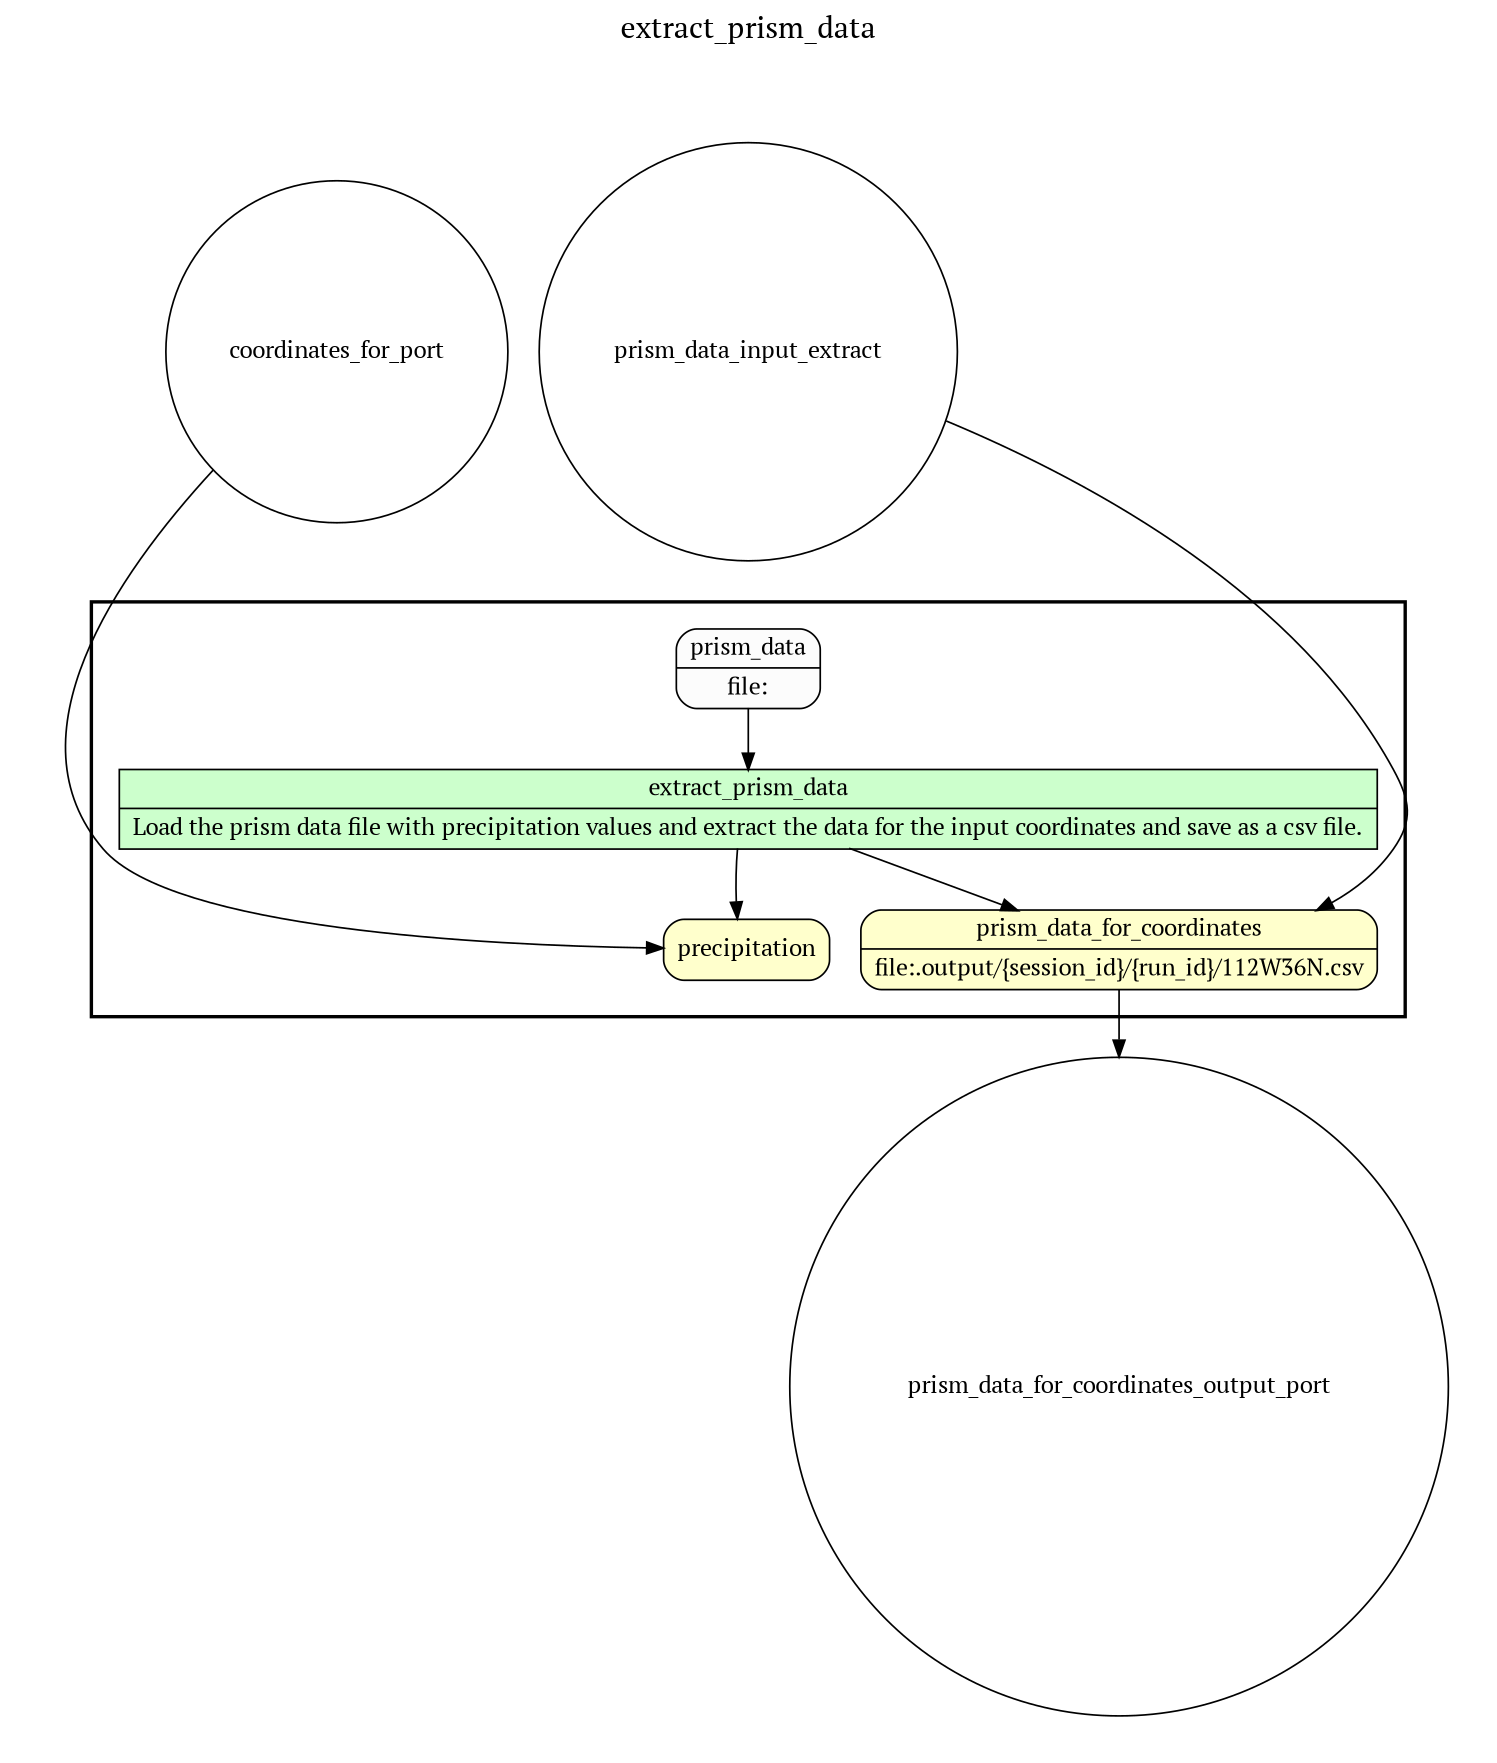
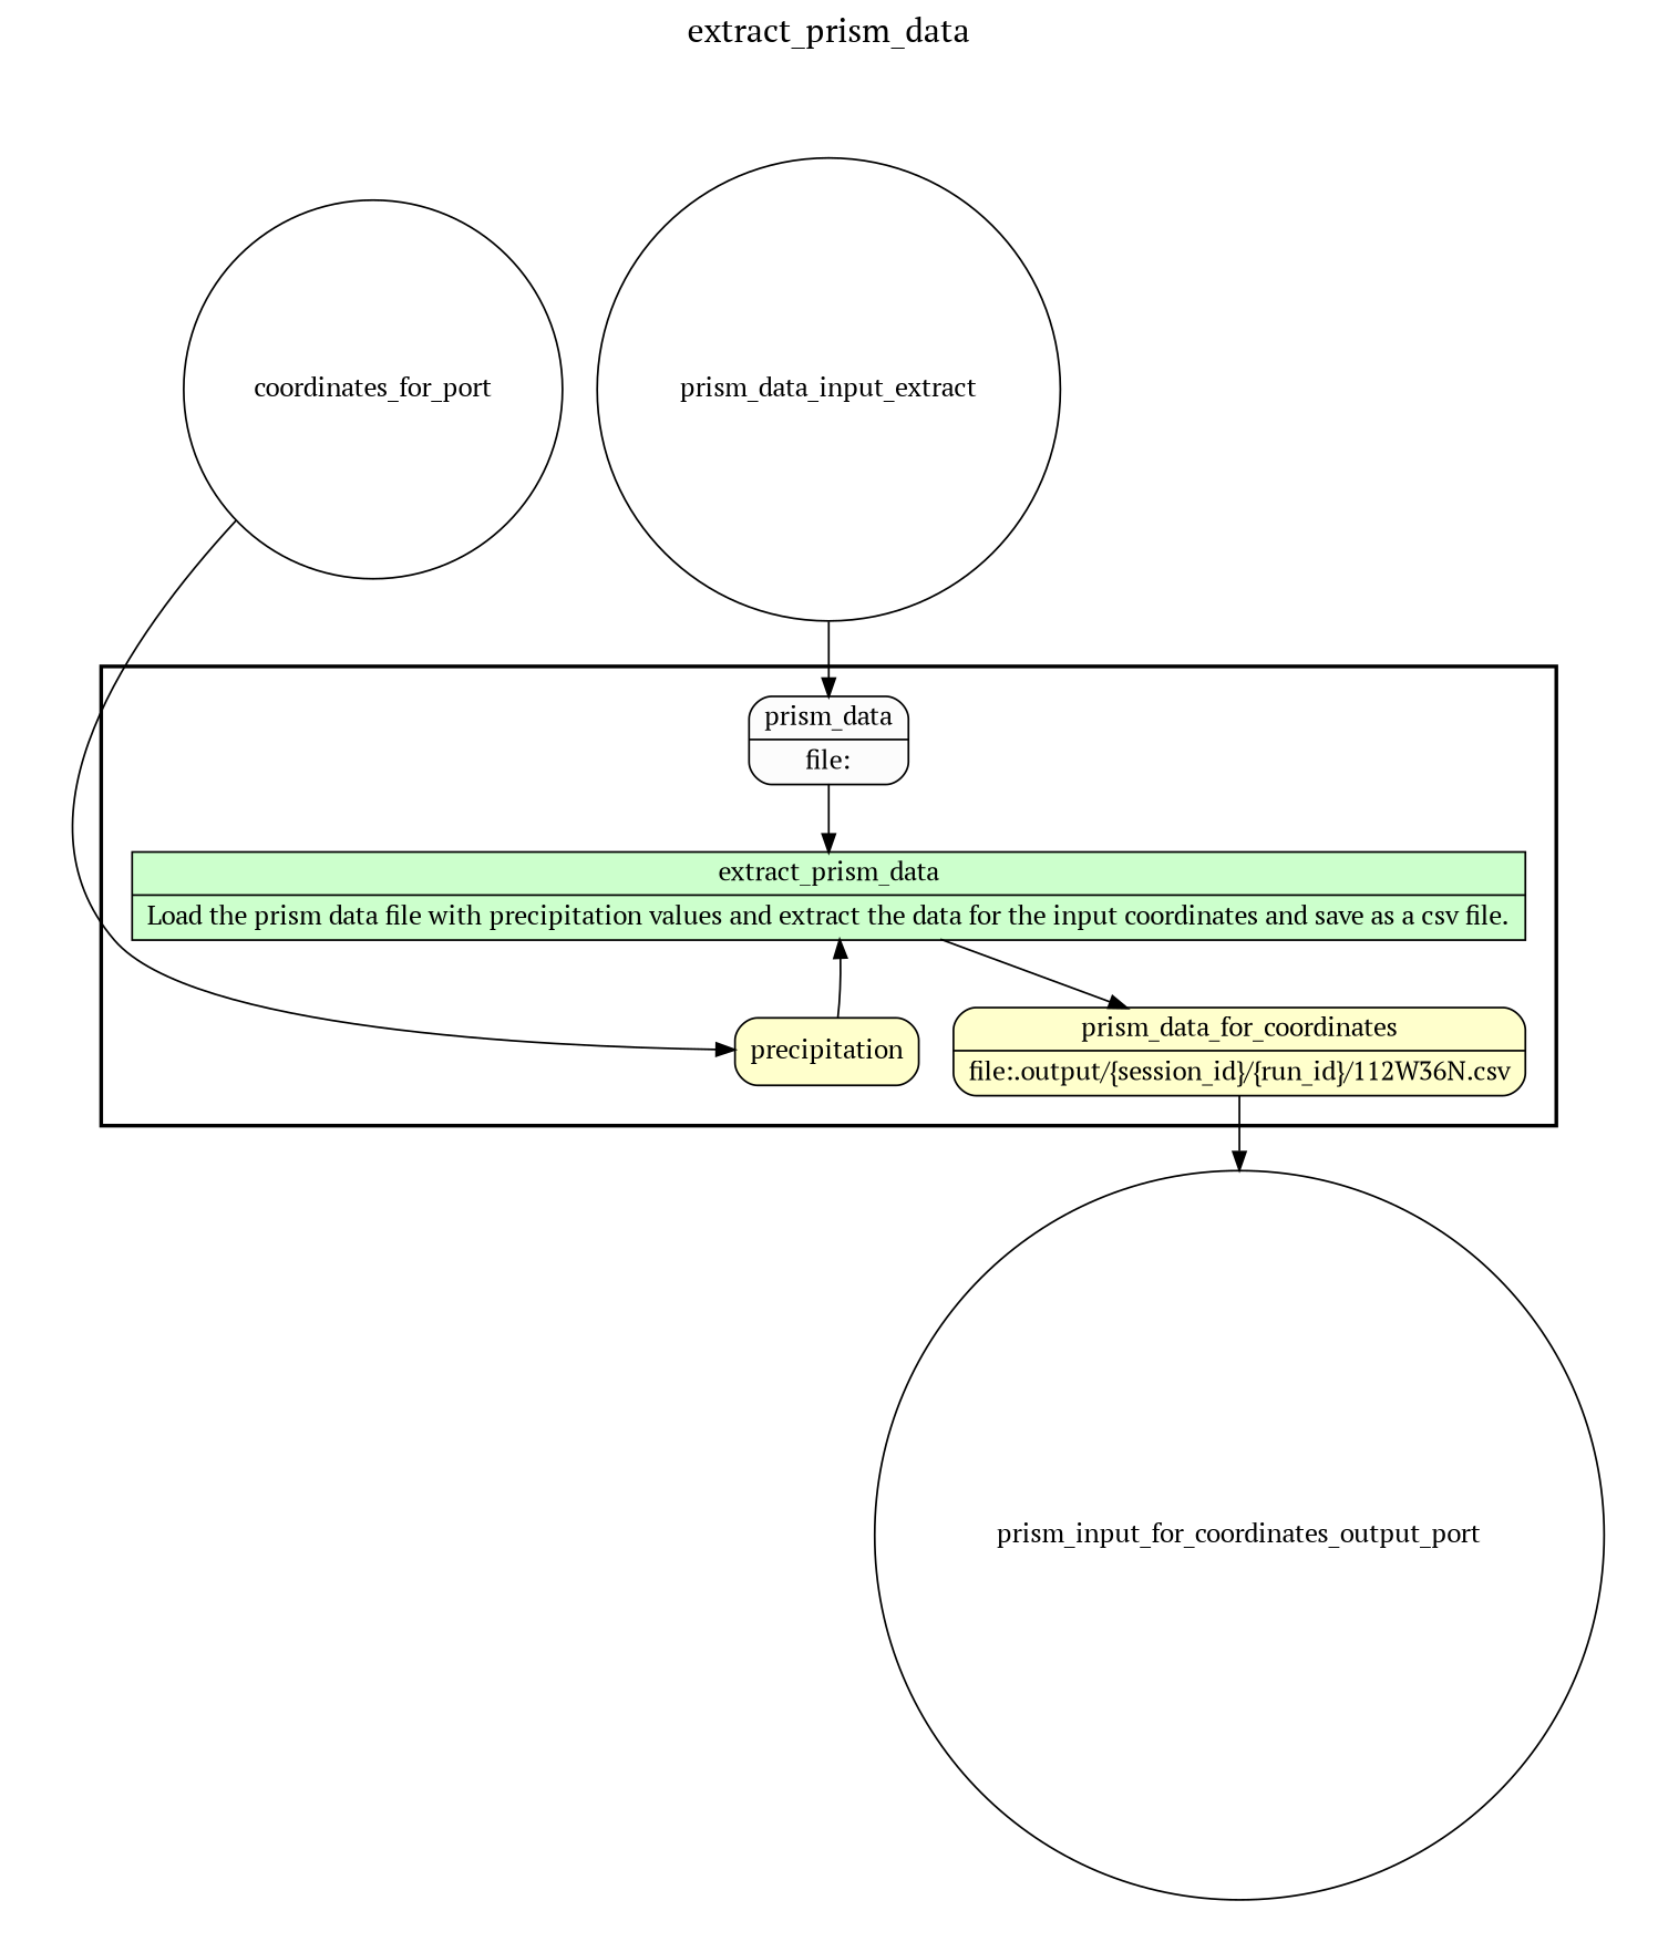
  digraph {
    fontname="PT Serif"
    fontsize=18
    label=extract_prism_data
    labelloc=t
    rankdir=TB
    node [fillcolor="#FFFFFF" fontname="PT Serif" peripheries=1 shape=record style="rounded,filled"]
    edge [fontname="PT Serif"]
    n1 [fillcolor="#CCFFCC" label="{<f0> extract_prism_data |<f1> Load the prism data file with precipitation values and extract the data for the input coordinates and save as a csv file.}" rankdir=LR style=filled]
    n2 [fillcolor="#FFFFCC" label="{<f0> prism_data_for_coordinates |<f1> file\:.output/\{session_id\}/\{run_id\}/112W36N.csv}" rankdir=LR]
    n3 [fillcolor="#FFFFCC" label=precipitation shape=box]
    n4 [fillcolor="#FCFCFC" label="{<f0> prism_data |<f1> file\:}" rankdir=LR]
    n5 [label=coordinates_for_port shape=circle width=0.2]
    n6 [label=prism_data_input_extract shape=circle width=0.2]
-   prism_data_for_coordinates_output_port [shape=circle width=0.2]
+   prism_data_for_coordinates_output_port [shape=circle width=0.2 label=prism_input_for_coordinates_output_port]
    subgraph cluster_1 {
      color=black
      label=""
      penwidth=2
      subgraph cluster_2 {
        color=black
        label=""
        penwidth=0
        n1
        n2
        n3
        n4
      }
    }
    subgraph cluster_3 {
      label=""
      penwidth=0
      subgraph cluster_4 {
        label=""
        penwidth=0
        n5
        n6
      }
    }
    subgraph cluster_5 {
      label=""
      penwidth=0
      subgraph cluster_6 {
        label=""
        penwidth=0
        prism_data_for_coordinates_output_port
      }
    }
    n1 -> n2
    n2 -> prism_data_for_coordinates_output_port
-   n1 -> n3
+   n3 -> n1
    n4 -> n1
    n5 -> n3
-   n6 -> n2
+   n6 -> n4
  }
